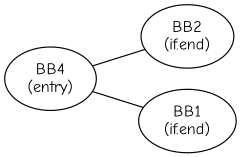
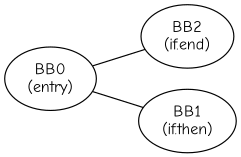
  strict graph {
    fontname="Comic Neue"
    rankdir=LR
    node [fontname="Comic Neue"]
    edge [fontname="Comic Neue"]
-   n1 [label="BB4\n(entry)"]
+   n1 [label="BB0\n(entry)"]
    n2 [label="BB2\n(if.end)"]
-   n3 [label="BB1\n(if.end)"]
+   n3 [label="BB1\n(if.then)"]
    n1 -- n2
    n1 -- n3
  }
